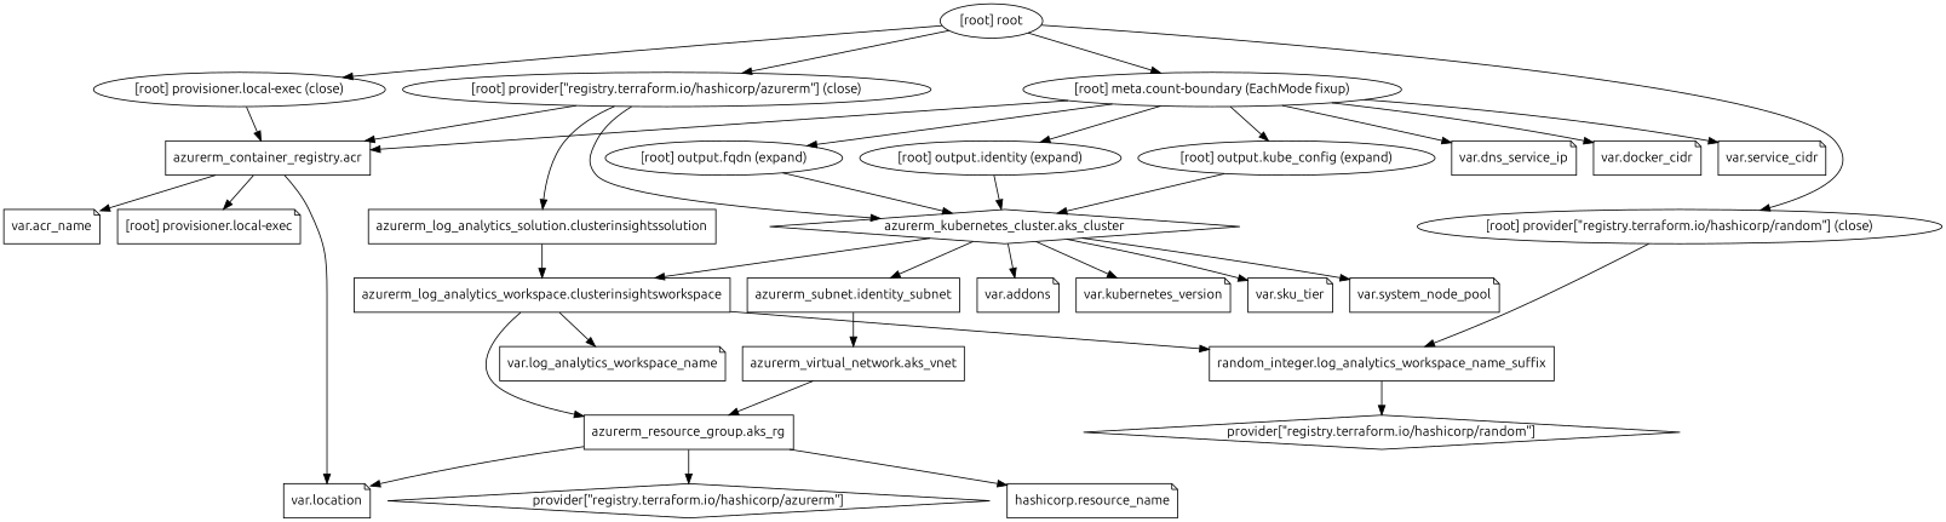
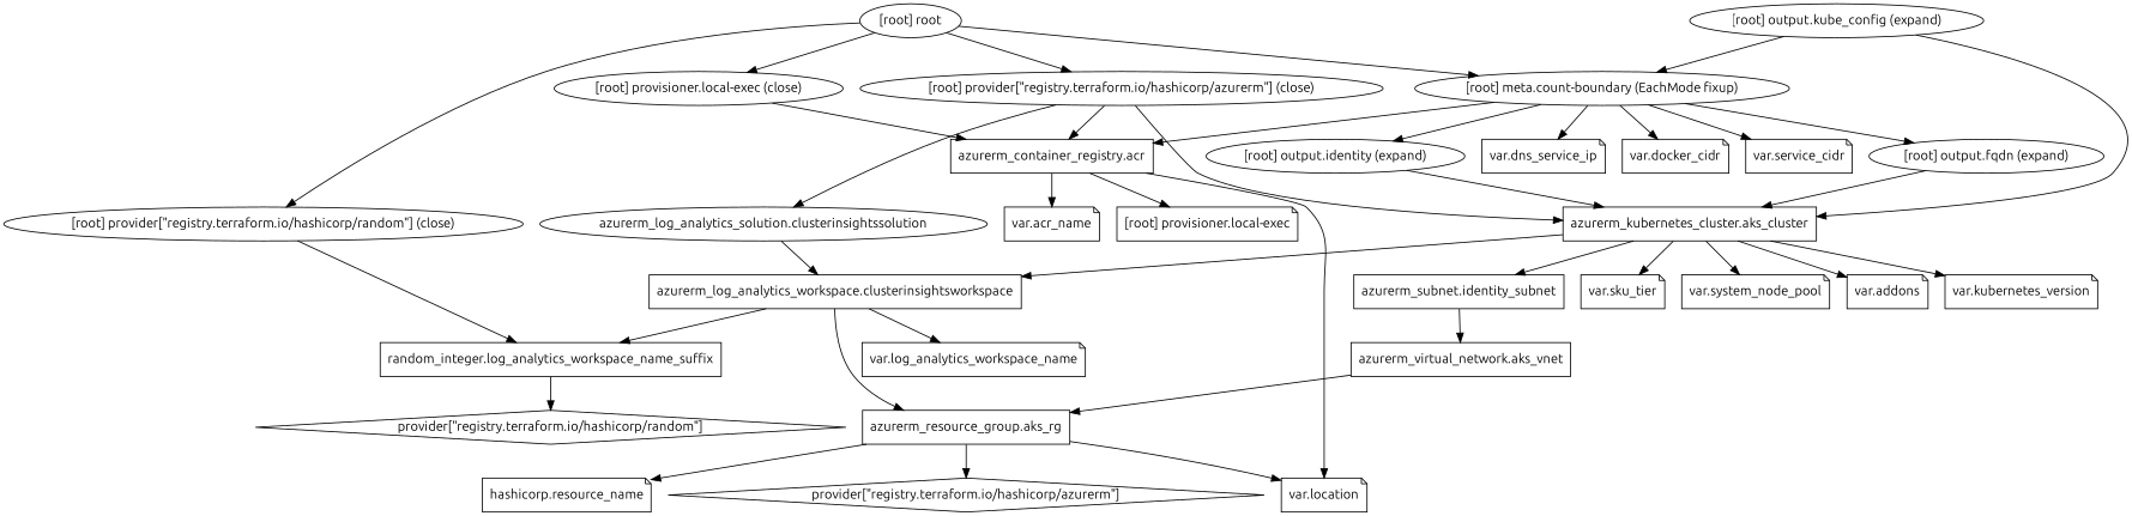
  digraph {
    compound=true
    fontname=Ubuntu
    newrank=true
    node [fontname=Ubuntu shape=note]
    edge [fontname=Ubuntu]
    n1 [label="azurerm_container_registry.acr" shape=box]
    n2 [label="azurerm_resource_group.aks_rg" shape=box]
    n3 [label="var.acr_name"]
    "[root] provisioner.local-exec"
-   n5 [label="azurerm_kubernetes_cluster.aks_cluster" shape=diamond]
+   n5 [label="azurerm_kubernetes_cluster.aks_cluster" shape=box]
    n6 [label="azurerm_log_analytics_workspace.clusterinsightsworkspace" shape=box]
    n7 [label="azurerm_subnet.identity_subnet" shape=box]
    n8 [label="var.addons"]
    n9 [label="var.kubernetes_version"]
    n10 [label="var.sku_tier"]
    n11 [label="var.system_node_pool"]
-   n12 [label="azurerm_log_analytics_solution.clusterinsightssolution" shape=box]
+   n12 [label="azurerm_log_analytics_solution.clusterinsightssolution" shape=ellipse]
    n13 [label="random_integer.log_analytics_workspace_name_suffix" shape=box]
    n14 [label="var.log_analytics_workspace_name"]
    n15 [label="provider[\"registry.terraform.io/hashicorp/azurerm\"]" shape=diamond]
    n16 [label="var.location"]
    n17 [label="hashicorp.resource_name"]
    n18 [label="azurerm_virtual_network.aks_vnet" shape=box]
    n19 [label="provider[\"registry.terraform.io/hashicorp/random\"]" shape=diamond]
    n20 [label="var.dns_service_ip"]
    n21 [label="var.docker_cidr"]
    n22 [label="var.service_cidr"]
    "[root] meta.count-boundary (EachMode fixup)" [shape=""]
    "[root] output.fqdn (expand)" [shape=""]
    "[root] output.identity (expand)" [shape=""]
    "[root] output.kube_config (expand)" [shape=""]
    "[root] provider[\"registry.terraform.io/hashicorp/azurerm\"] (close)" [shape=""]
    "[root] provider[\"registry.terraform.io/hashicorp/random\"] (close)" [shape=""]
    "[root] provisioner.local-exec (close)" [shape=""]
    "[root] root" [shape=""]
    subgraph sub_1 {
      n1
      n2
      n3
      "[root] provisioner.local-exec"
      n5
      n6
      n7
      n8
      n9
      n10
      n11
      n12
      n13
      n14
      n15
      n16
      n17
      n18
      n19
      n20
      n21
      n22
      "[root] meta.count-boundary (EachMode fixup)"
      "[root] output.fqdn (expand)"
      "[root] output.identity (expand)"
      "[root] output.kube_config (expand)"
      "[root] provider[\"registry.terraform.io/hashicorp/azurerm\"] (close)"
      "[root] provider[\"registry.terraform.io/hashicorp/random\"] (close)"
      "[root] provisioner.local-exec (close)"
      "[root] root"
    }
    n1 -> n3
    n1 -> "[root] provisioner.local-exec"
    n1 -> n16
    n2 -> n15
    n2 -> n16
    n2 -> n17
    n5 -> n6
    n5 -> n7
    n5 -> n8
    n5 -> n9
    n5 -> n10
    n5 -> n11
    n6 -> n2
    n6 -> n13
    n6 -> n14
    n7 -> n18
    n12 -> n6
    n13 -> n19
    n18 -> n2
    "[root] meta.count-boundary (EachMode fixup)" -> n1
    "[root] meta.count-boundary (EachMode fixup)" -> n20
    "[root] meta.count-boundary (EachMode fixup)" -> n21
    "[root] meta.count-boundary (EachMode fixup)" -> n22
    "[root] meta.count-boundary (EachMode fixup)" -> "[root] output.fqdn (expand)"
    "[root] meta.count-boundary (EachMode fixup)" -> "[root] output.identity (expand)"
-   "[root] meta.count-boundary (EachMode fixup)" -> "[root] output.kube_config (expand)"
+   "[root] output.kube_config (expand)" -> "[root] meta.count-boundary (EachMode fixup)"
    "[root] output.fqdn (expand)" -> n5
    "[root] output.identity (expand)" -> n5
    "[root] output.kube_config (expand)" -> n5
    "[root] provider[\"registry.terraform.io/hashicorp/azurerm\"] (close)" -> n1
    "[root] provider[\"registry.terraform.io/hashicorp/azurerm\"] (close)" -> n5
    "[root] provider[\"registry.terraform.io/hashicorp/azurerm\"] (close)" -> n12
    "[root] provider[\"registry.terraform.io/hashicorp/random\"] (close)" -> n13
    "[root] provisioner.local-exec (close)" -> n1
    "[root] root" -> "[root] meta.count-boundary (EachMode fixup)"
    "[root] root" -> "[root] provider[\"registry.terraform.io/hashicorp/azurerm\"] (close)"
    "[root] root" -> "[root] provider[\"registry.terraform.io/hashicorp/random\"] (close)"
    "[root] root" -> "[root] provisioner.local-exec (close)"
  }
